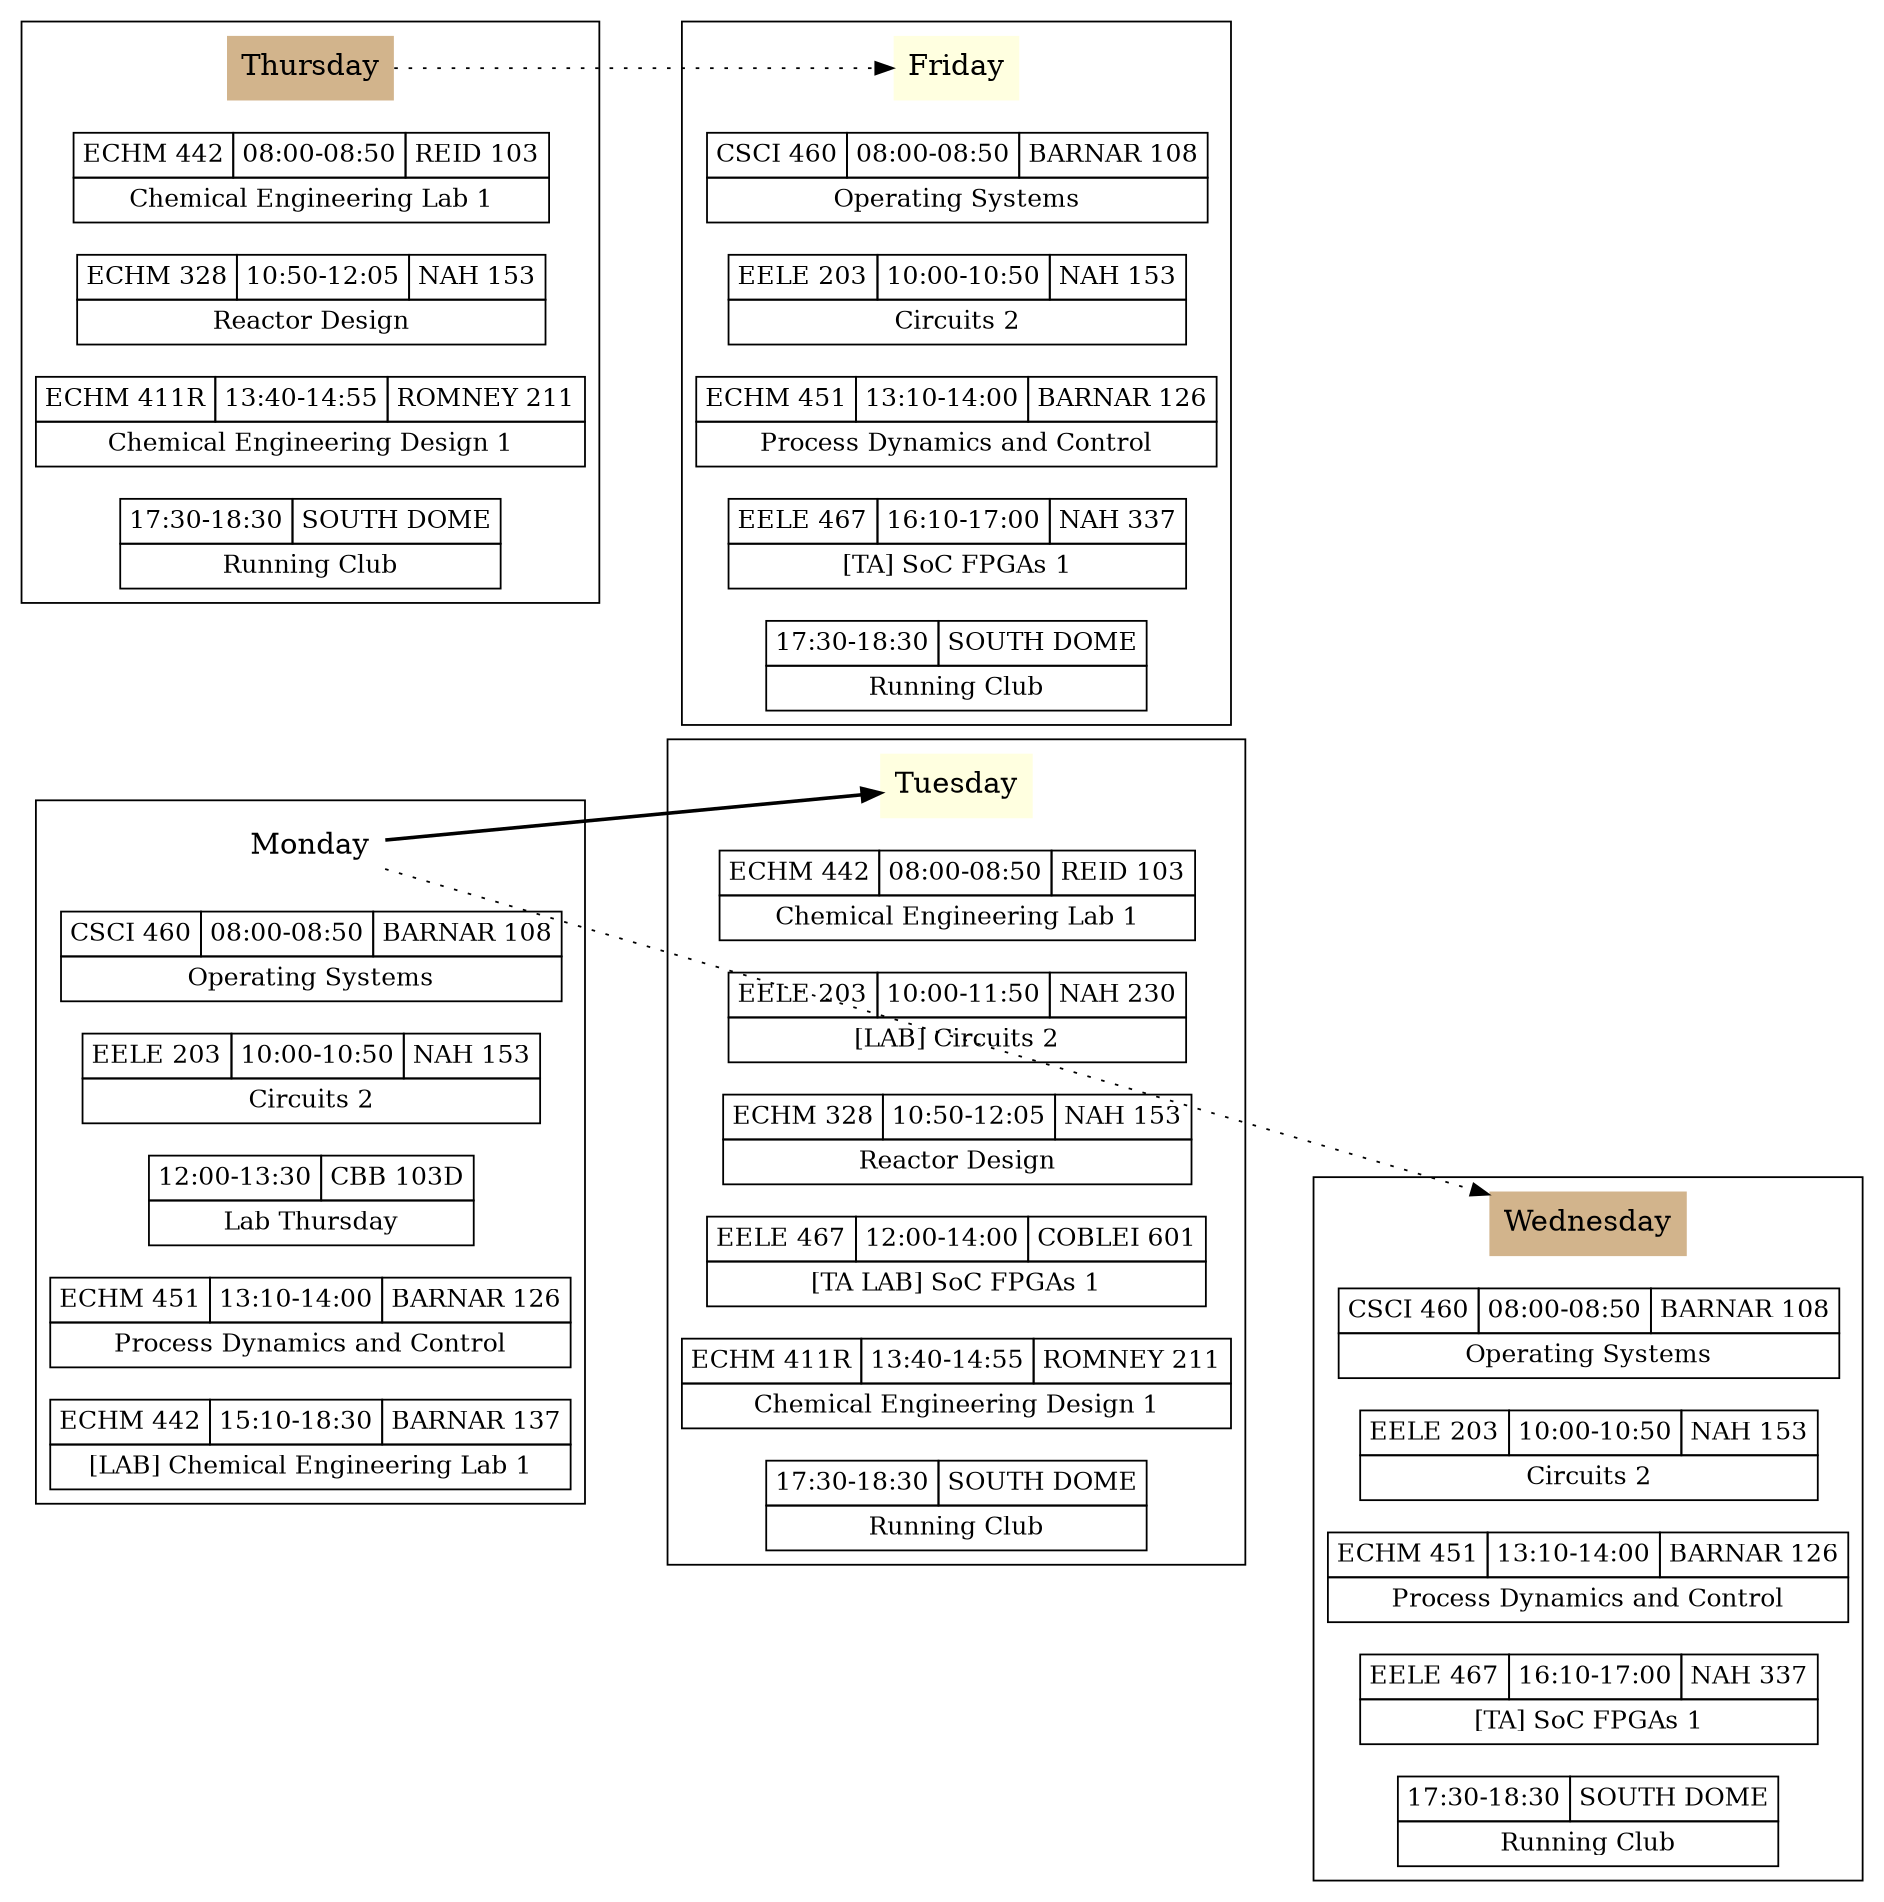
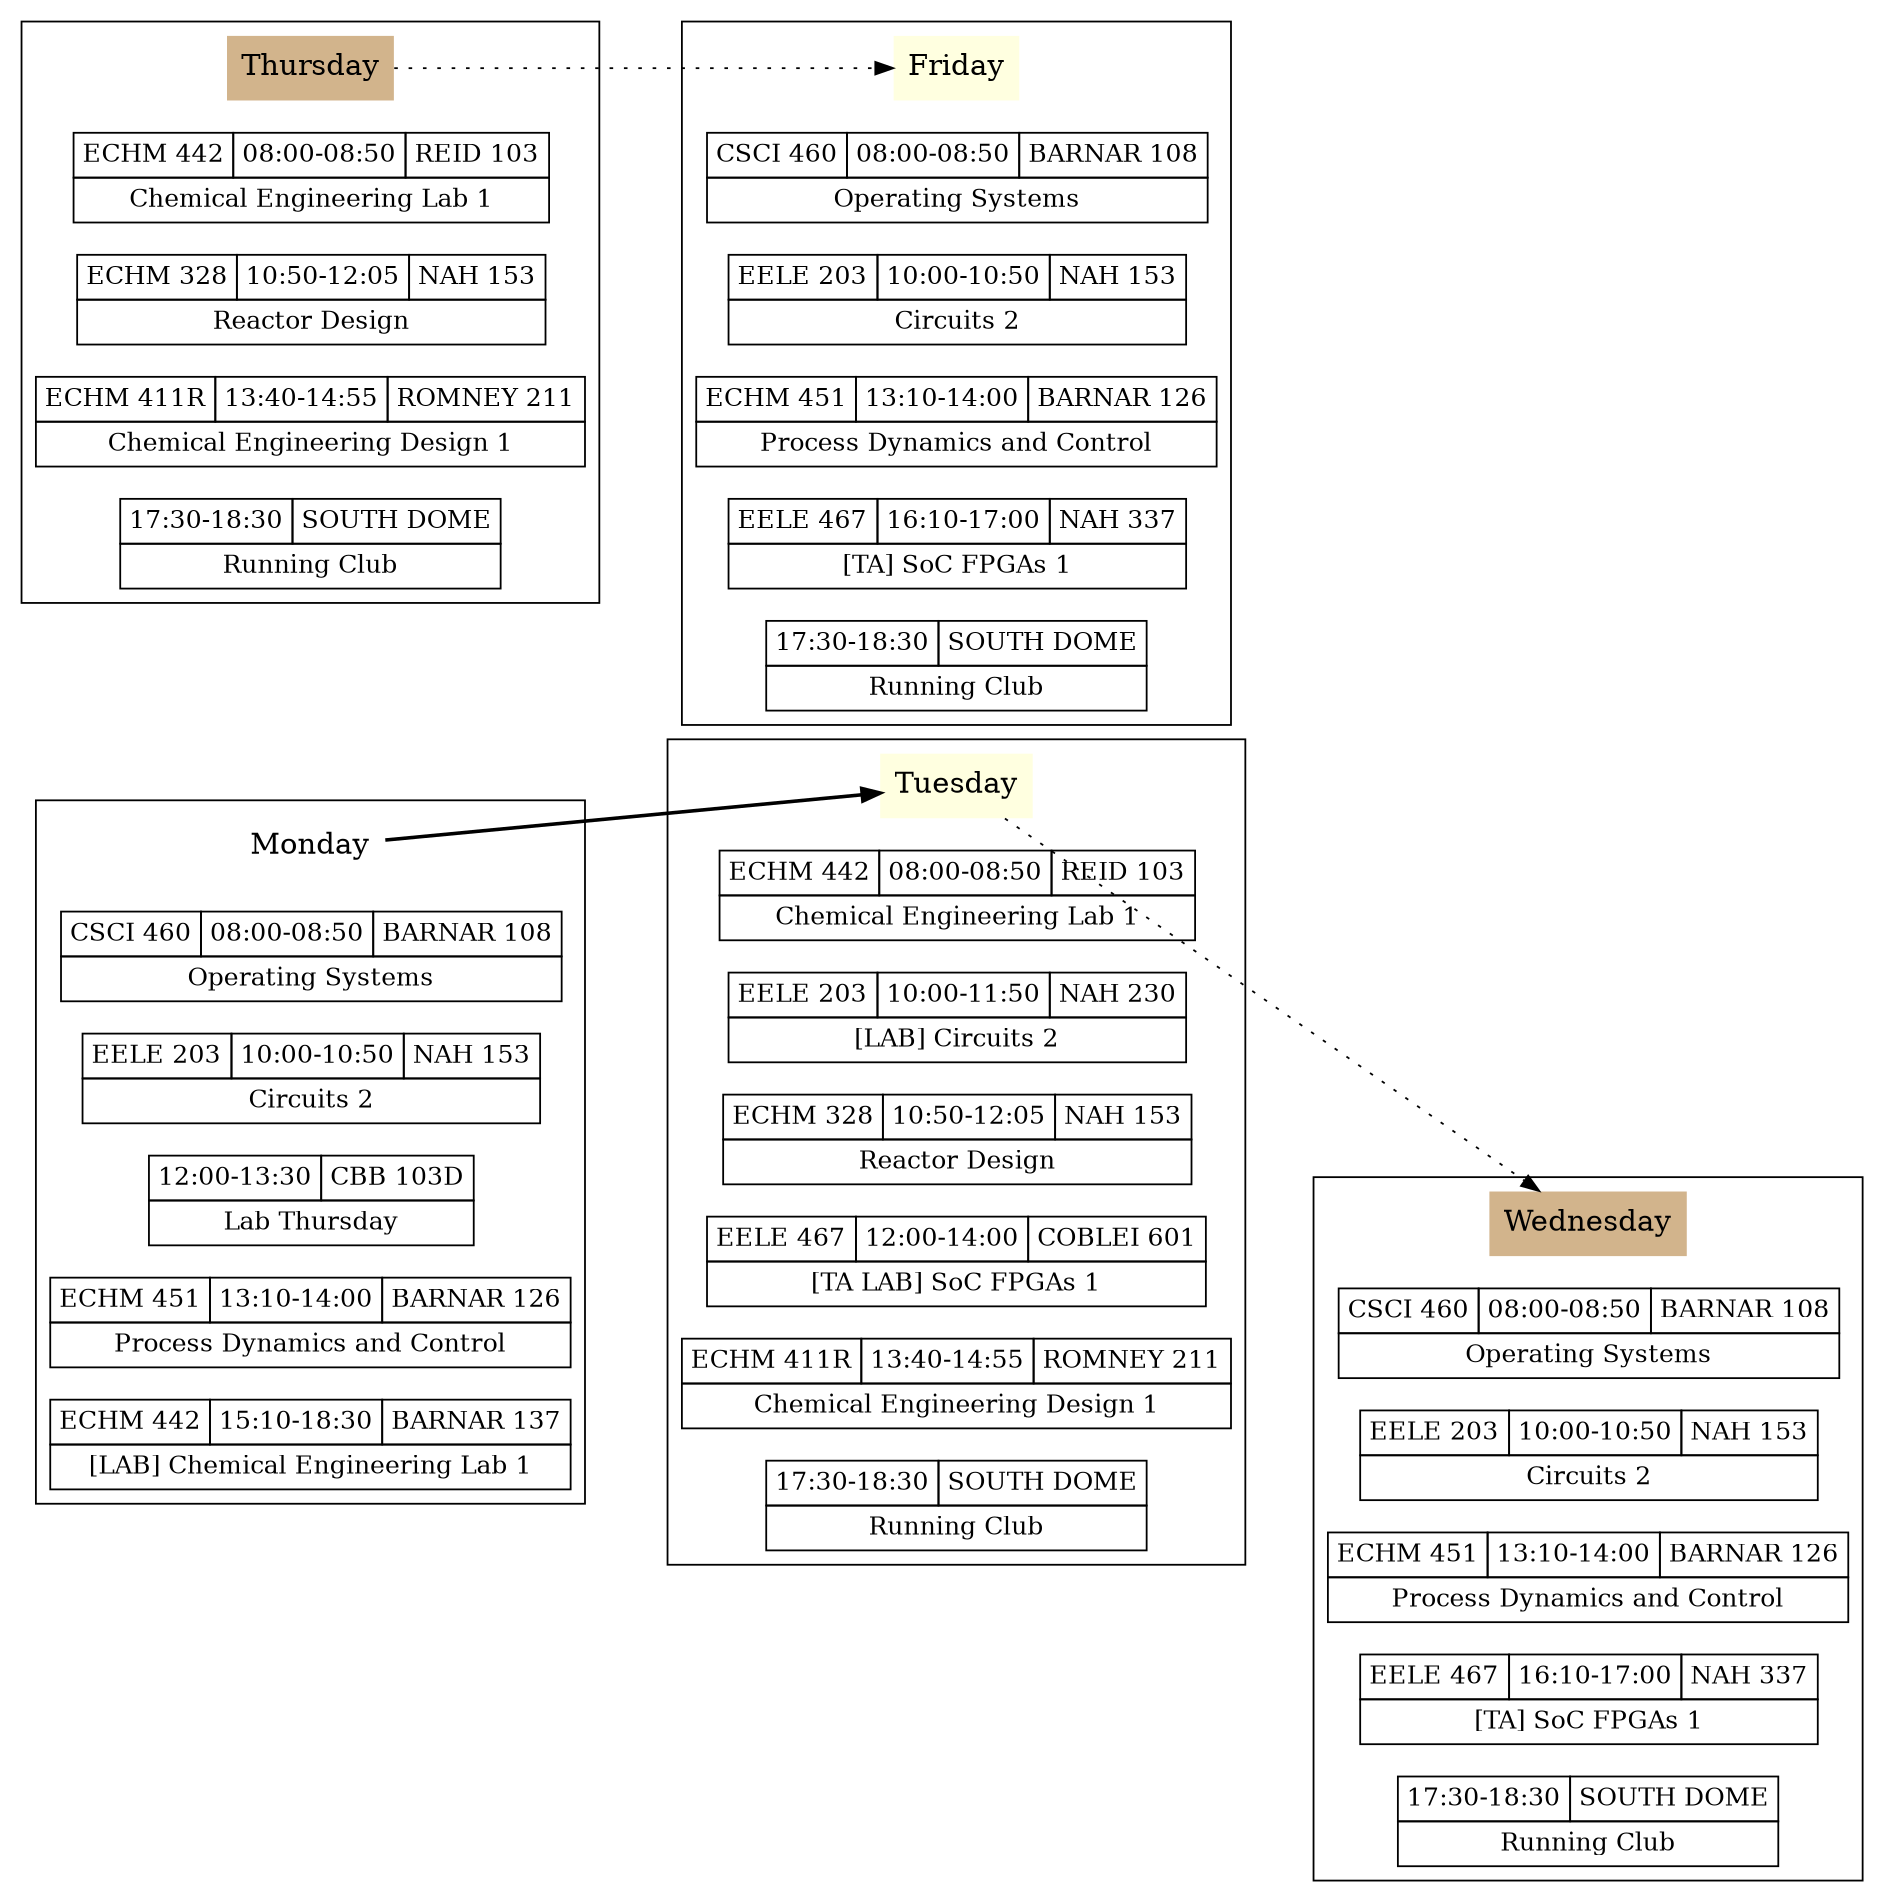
  digraph {
    rankdir=LR
    ranksep=.75
    splines=false
    node [shape=none margin=0]
    edge [style=dotted]
    Monday [color=darkgreen fillcolor=white fontsize=16 shape=plaintext style=filled margin=""]
    Tuesday [color=teal fillcolor=lightyellow fontsize=16 shape=plaintext style=filled margin=""]
    Wednesday [color=brown fillcolor=tan fontsize=16 shape=plaintext style=filled margin=""]
    Thursday [color=brown fillcolor=tan fontsize=16 shape=plaintext style=filled margin=""]
    Friday [color=brown fillcolor=lightyellow fontsize=16 shape=plaintext style=filled margin=""]
    n6 [label=< 		 <TABLE BORDER="0" CELLBORDER="1" CELLSPACING="0" CELLPADDING="4"> 		 <TR> 		 <TD>CSCI 460</TD> 		 <TD>08:00-08:50</TD> 		 <TD>BARNAR 108</TD> 		 </TR> 		 <TR><TD COLSPAN="3">Operating Systems</TD></TR> 		 </TABLE>>]
    n7 [label=< 		 <TABLE BORDER="0" CELLBORDER="1" CELLSPACING="0" CELLPADDING="4"> 		 <TR> 		 <TD>EELE 203</TD> 		 <TD>10:00-10:50</TD> 		 <TD>NAH 153</TD> 		 </TR> 		 <TR><TD COLSPAN="3">Circuits 2</TD></TR> 		 </TABLE>>]
    n8 [label=< 		      <TABLE BORDER="0" CELLBORDER="1" CELLSPACING="0" CELLPADDING="4"> 		      <TR> 		      <TD>12:00-13:30</TD> 		      <TD>CBB 103D</TD> 		      </TR> 		      <TR><TD COLSPAN="2">Lab Thursday</TD></TR> 		      </TABLE>>]
    n9 [label=< 		 <TABLE BORDER="0" CELLBORDER="1" CELLSPACING="0" CELLPADDING="4"> 		 <TR> 		 <TD>ECHM 451</TD> 		 <TD>13:10-14:00</TD> 		 <TD>BARNAR 126</TD> 		 </TR> 		 <TR><TD COLSPAN="3">Process Dynamics and Control</TD></TR> 		 </TABLE>>]
    n10 [label=< 		     <TABLE BORDER="0" CELLBORDER="1" CELLSPACING="0" CELLPADDING="4"> 		     <TR> 		     <TD>ECHM 442</TD> 		     <TD>15:10-18:30</TD> 		     <TD>BARNAR 137</TD> 		     </TR> 		     <TR><TD COLSPAN="3">[LAB] Chemical Engineering Lab 1</TD></TR> 		     </TABLE>>]
    n11 [label=< 		 <TABLE BORDER="0" CELLBORDER="1" CELLSPACING="0" CELLPADDING="4"> 		 <TR> 		 <TD>ECHM 442</TD> 		 <TD>08:00-08:50</TD> 		 <TD>REID 103</TD> 		 </TR> 		 <TR><TD COLSPAN="3">Chemical Engineering Lab 1</TD></TR> 		 </TABLE>>]
    n12 [label=< 		     <TABLE BORDER="0" CELLBORDER="1" CELLSPACING="0" CELLPADDING="4"> 		     <TR> 		     <TD>EELE 203</TD> 		     <TD>10:00-11:50</TD> 		     <TD>NAH 230</TD> 		     </TR> 		     <TR><TD COLSPAN="3">[LAB] Circuits 2</TD></TR> 		     </TABLE>>]
    n13 [label=< 		 <TABLE BORDER="0" CELLBORDER="1" CELLSPACING="0" CELLPADDING="4"> 		 <TR> 		 <TD>ECHM 328</TD> 		 <TD>10:50-12:05</TD> 		 <TD>NAH 153</TD> 		 </TR> 		 <TR><TD COLSPAN="3">Reactor Design</TD></TR> 		 </TABLE>>]
    n14 [label=< 		    <TABLE BORDER="0" CELLBORDER="1" CELLSPACING="0" CELLPADDING="4"> 		    <TR> 		    <TD>EELE 467</TD> 		    <TD>12:00-14:00</TD> 		    <TD>COBLEI 601</TD> 		    </TR> 		    <TR><TD COLSPAN="3">[TA LAB] SoC FPGAs 1</TD></TR> 		    </TABLE>>]
    n15 [label=< 		  <TABLE BORDER="0" CELLBORDER="1" CELLSPACING="0" CELLPADDING="4"> 		  <TR> 		  <TD>ECHM 411R</TD> 		  <TD>13:40-14:55</TD> 		  <TD>ROMNEY 211</TD> 		  </TR> 		  <TR><TD COLSPAN="3">Chemical Engineering Design 1</TD></TR> 		  </TABLE>>]
    n16 [label=< 		 <TABLE BORDER="0" CELLBORDER="1" CELLSPACING="0" CELLPADDING="4"> 		 <TR> 		 <TD>17:30-18:30</TD> 		 <TD>SOUTH DOME</TD> 		 </TR> 		 <TR><TD COLSPAN="2">Running Club</TD></TR> 		 </TABLE>>]
    n17 [label=< 		 <TABLE BORDER="0" CELLBORDER="1" CELLSPACING="0" CELLPADDING="4"> 		 <TR> 		 <TD>CSCI 460</TD> 		 <TD>08:00-08:50</TD> 		 <TD>BARNAR 108</TD> 		 </TR> 		 <TR><TD COLSPAN="3">Operating Systems</TD></TR> 		 </TABLE>>]
    n18 [label=< 		 <TABLE BORDER="0" CELLBORDER="1" CELLSPACING="0" CELLPADDING="4"> 		 <TR> 		 <TD>EELE 203</TD> 		 <TD>10:00-10:50</TD> 		 <TD>NAH 153</TD> 		 </TR> 		 <TR><TD COLSPAN="3">Circuits 2</TD></TR> 		 </TABLE>>]
    n19 [label=< 		 <TABLE BORDER="0" CELLBORDER="1" CELLSPACING="0" CELLPADDING="4"> 		 <TR> 		 <TD>ECHM 451</TD> 		 <TD>13:10-14:00</TD> 		 <TD>BARNAR 126</TD> 		 </TR> 		 <TR><TD COLSPAN="3">Process Dynamics and Control</TD></TR> 		 </TABLE>>]
    n20 [label=< 		    <TABLE BORDER="0" CELLBORDER="1" CELLSPACING="0" CELLPADDING="4"> 		    <TR> 		    <TD>EELE 467</TD> 		    <TD>16:10-17:00</TD> 		    <TD>NAH 337</TD> 		    </TR> 		    <TR><TD COLSPAN="3">[TA] SoC FPGAs 1</TD></TR> 		    </TABLE>>]
    n21 [label=< 		 <TABLE BORDER="0" CELLBORDER="1" CELLSPACING="0" CELLPADDING="4"> 		 <TR> 		 <TD>17:30-18:30</TD> 		 <TD>SOUTH DOME</TD> 		 </TR> 		 <TR><TD COLSPAN="2">Running Club</TD></TR> 		 </TABLE>>]
    n22 [label=< 		 <TABLE BORDER="0" CELLBORDER="1" CELLSPACING="0" CELLPADDING="4"> 		 <TR> 		 <TD>ECHM 442</TD> 		 <TD>08:00-08:50</TD> 		 <TD>REID 103</TD> 		 </TR> 		 <TR><TD COLSPAN="3">Chemical Engineering Lab 1</TD></TR> 		 </TABLE>>]
    n23 [label=< 		 <TABLE BORDER="0" CELLBORDER="1" CELLSPACING="0" CELLPADDING="4"> 		 <TR> 		 <TD>ECHM 328</TD> 		 <TD>10:50-12:05</TD> 		 <TD>NAH 153</TD> 		 </TR> 		 <TR><TD COLSPAN="3">Reactor Design</TD></TR> 		 </TABLE>>]
    n24 [label=< 		  <TABLE BORDER="0" CELLBORDER="1" CELLSPACING="0" CELLPADDING="4"> 		  <TR> 		  <TD>ECHM 411R</TD> 		  <TD>13:40-14:55</TD> 		  <TD>ROMNEY 211</TD> 		  </TR> 		  <TR><TD COLSPAN="3">Chemical Engineering Design 1</TD></TR> 		  </TABLE>>]
    n25 [label=< 		 <TABLE BORDER="0" CELLBORDER="1" CELLSPACING="0" CELLPADDING="4"> 		 <TR> 		 <TD>17:30-18:30</TD> 		 <TD>SOUTH DOME</TD> 		 </TR> 		 <TR><TD COLSPAN="2">Running Club</TD></TR> 		 </TABLE>>]
    n26 [label=< 		 <TABLE BORDER="0" CELLBORDER="1" CELLSPACING="0" CELLPADDING="4"> 		 <TR> 		 <TD>CSCI 460</TD> 		 <TD>08:00-08:50</TD> 		 <TD>BARNAR 108</TD> 		 </TR> 		 <TR><TD COLSPAN="3">Operating Systems</TD></TR> 		 </TABLE>>]
    n27 [label=< 		 <TABLE BORDER="0" CELLBORDER="1" CELLSPACING="0" CELLPADDING="4"> 		 <TR> 		 <TD>EELE 203</TD> 		 <TD>10:00-10:50</TD> 		 <TD>NAH 153</TD> 		 </TR> 		 <TR><TD COLSPAN="3">Circuits 2</TD></TR> 		 </TABLE>>]
    n28 [label=< 		 <TABLE BORDER="0" CELLBORDER="1" CELLSPACING="0" CELLPADDING="4"> 		 <TR> 		 <TD>ECHM 451</TD> 		 <TD>13:10-14:00</TD> 		 <TD>BARNAR 126</TD> 		 </TR> 		 <TR><TD COLSPAN="3">Process Dynamics and Control</TD></TR> 		 </TABLE>>]
    n29 [label=< 		    <TABLE BORDER="0" CELLBORDER="1" CELLSPACING="0" CELLPADDING="4"> 		    <TR> 		    <TD>EELE 467</TD> 		    <TD>16:10-17:00</TD> 		    <TD>NAH 337</TD> 		    </TR> 		    <TR><TD COLSPAN="3">[TA] SoC FPGAs 1</TD></TR> 		    </TABLE>>]
    n30 [label=< 		 <TABLE BORDER="0" CELLBORDER="1" CELLSPACING="0" CELLPADDING="4"> 		 <TR> 		 <TD>17:30-18:30</TD> 		 <TD>SOUTH DOME</TD> 		 </TR> 		 <TR><TD COLSPAN="2">Running Club</TD></TR> 		 </TABLE>>]
    subgraph sub_1 {
      Monday
      Tuesday
      Wednesday
      Thursday
      Friday
    }
    subgraph sub_2 {
      subgraph cluster_3 {
        rank=same
        Tuesday
        n11
        n12
        n13
        n14
        n15
        n16
      }
    }
    subgraph sub_4 {
      subgraph cluster_5 {
        rank=same
        Monday
        n6
        n7
        n8
        n9
        n10
      }
    }
    subgraph sub_6 {
      subgraph cluster_7 {
        rank=same
        Wednesday
        n17
        n18
        n19
        n20
        n21
      }
    }
    subgraph sub_8 {
      subgraph cluster_9 {
        rank=same
        Thursday
        n22
        n23
        n24
        n25
      }
    }
    subgraph sub_10 {
      subgraph cluster_11 {
        rank=same
        Friday
        n26
        n27
        n28
        n29
        n30
      }
    }
    Monday -> Tuesday [style=bold]
-   Monday -> Wednesday
+   Tuesday -> Wednesday
    Thursday -> Friday
  }
